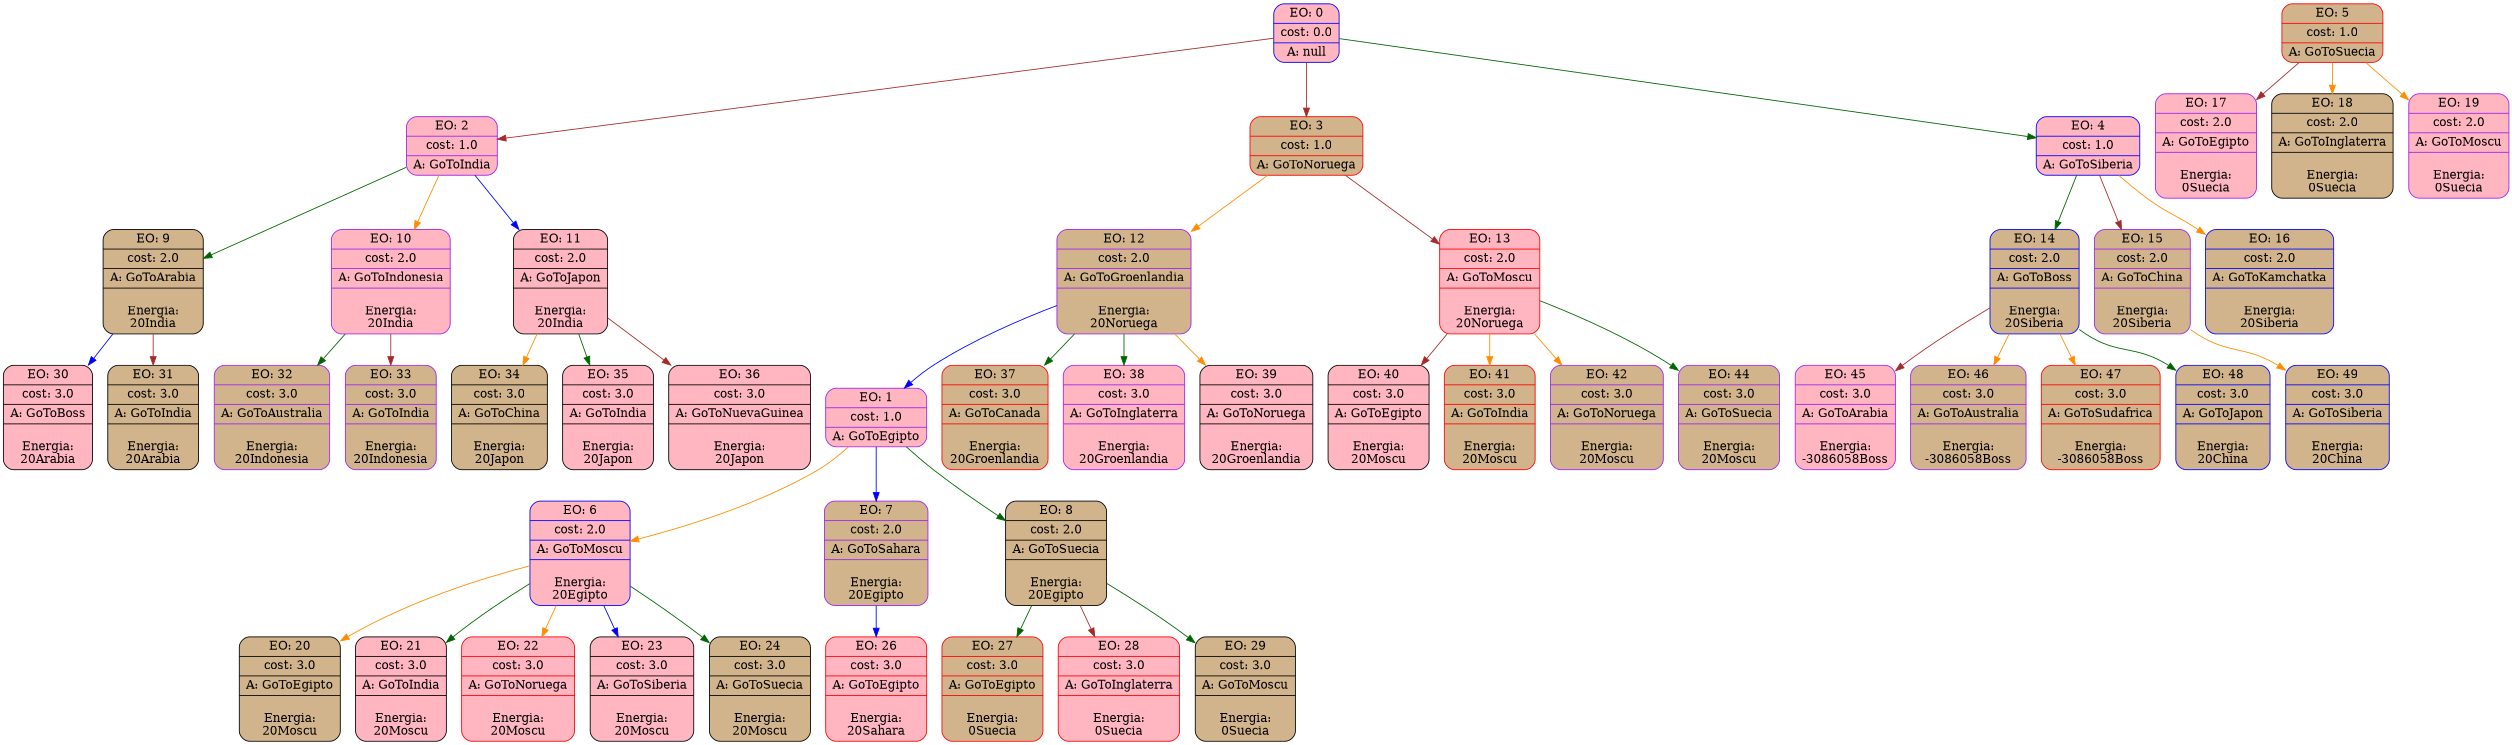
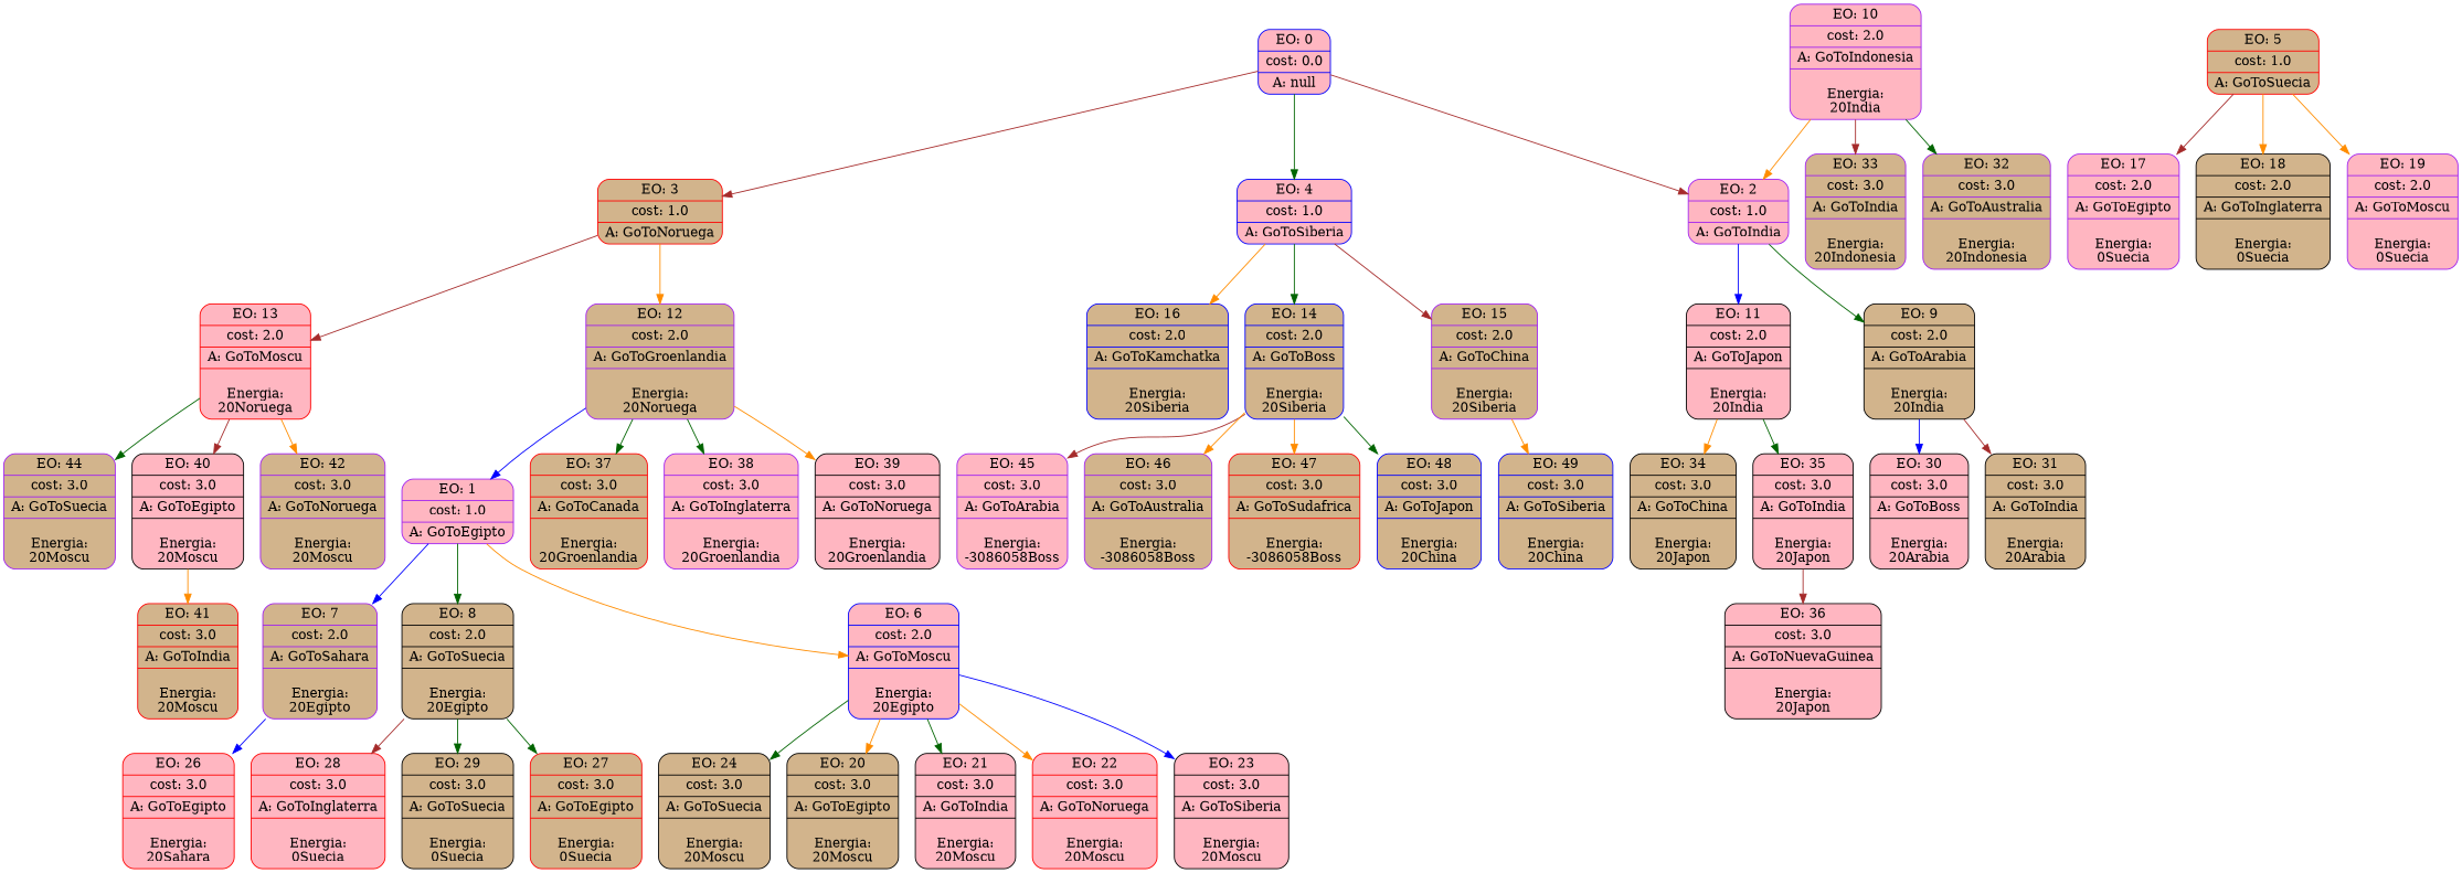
  digraph {
    node [color=black fillcolor=tan shape=Mrecord style=filled]
    edge [color=darkorange]
    n1 [color=blue fillcolor=lightpink label="{EO: 0|cost: 0.0|A: null}"]
    n2 [color=purple fillcolor=lightpink label="{EO: 2|cost: 1.0|A: GoToIndia}"]
    n3 [color=red label="{EO: 3|cost: 1.0|A: GoToNoruega}"]
    n4 [color=blue fillcolor=lightpink label="{EO: 4|cost: 1.0|A: GoToSiberia}"]
    n5 [color=purple fillcolor=lightpink label="{EO: 1|cost: 1.0|A: GoToEgipto}"]
    n6 [color=blue fillcolor=lightpink label="{EO: 6|cost: 2.0|A: GoToMoscu|{\nEnergia:\n20Egipto\n}}"]
    n7 [color=purple label="{EO: 7|cost: 2.0|A: GoToSahara|{\nEnergia:\n20Egipto\n}}"]
    n8 [label="{EO: 8|cost: 2.0|A: GoToSuecia|{\nEnergia:\n20Egipto\n}}"]
    n9 [label="{EO: 9|cost: 2.0|A: GoToArabia|{\nEnergia:\n20India\n}}"]
    n10 [color=purple fillcolor=lightpink label="{EO: 10|cost: 2.0|A: GoToIndonesia|{\nEnergia:\n20India\n}}"]
    n11 [fillcolor=lightpink label="{EO: 11|cost: 2.0|A: GoToJapon|{\nEnergia:\n20India\n}}"]
    n12 [color=purple label="{EO: 12|cost: 2.0|A: GoToGroenlandia|{\nEnergia:\n20Noruega\n}}"]
    n13 [color=red fillcolor=lightpink label="{EO: 13|cost: 2.0|A: GoToMoscu|{\nEnergia:\n20Noruega\n}}"]
    n14 [color=blue label="{EO: 14|cost: 2.0|A: GoToBoss|{\nEnergia:\n20Siberia\n}}"]
    n15 [color=purple label="{EO: 15|cost: 2.0|A: GoToChina|{\nEnergia:\n20Siberia\n}}"]
    n16 [color=blue label="{EO: 16|cost: 2.0|A: GoToKamchatka|{\nEnergia:\n20Siberia\n}}"]
    n17 [color=red label="{EO: 5|cost: 1.0|A: GoToSuecia}"]
    n18 [color=purple fillcolor=lightpink label="{EO: 17|cost: 2.0|A: GoToEgipto|{\nEnergia:\n0Suecia\n}}"]
    n19 [label="{EO: 18|cost: 2.0|A: GoToInglaterra|{\nEnergia:\n0Suecia\n}}"]
    n20 [color=purple fillcolor=lightpink label="{EO: 19|cost: 2.0|A: GoToMoscu|{\nEnergia:\n0Suecia\n}}"]
    n21 [label="{EO: 20|cost: 3.0|A: GoToEgipto|{\nEnergia:\n20Moscu\n}}"]
    n22 [fillcolor=lightpink label="{EO: 21|cost: 3.0|A: GoToIndia|{\nEnergia:\n20Moscu\n}}"]
    n23 [color=red fillcolor=lightpink label="{EO: 22|cost: 3.0|A: GoToNoruega|{\nEnergia:\n20Moscu\n}}"]
    n24 [fillcolor=lightpink label="{EO: 23|cost: 3.0|A: GoToSiberia|{\nEnergia:\n20Moscu\n}}"]
    n25 [label="{EO: 24|cost: 3.0|A: GoToSuecia|{\nEnergia:\n20Moscu\n}}"]
    n26 [color=red fillcolor=lightpink label="{EO: 26|cost: 3.0|A: GoToEgipto|{\nEnergia:\n20Sahara\n}}"]
    n27 [color=red label="{EO: 27|cost: 3.0|A: GoToEgipto|{\nEnergia:\n0Suecia\n}}"]
    n28 [color=red fillcolor=lightpink label="{EO: 28|cost: 3.0|A: GoToInglaterra|{\nEnergia:\n0Suecia\n}}"]
-   n29 [label="{EO: 29|cost: 3.0|A: GoToMoscu|{\nEnergia:\n0Suecia\n}}"]
+   n29 [label="{EO: 29|cost: 3.0|A: GoToSuecia|{\nEnergia:\n0Suecia\n}}"]
    n30 [fillcolor=lightpink label="{EO: 30|cost: 3.0|A: GoToBoss|{\nEnergia:\n20Arabia\n}}"]
    n31 [label="{EO: 31|cost: 3.0|A: GoToIndia|{\nEnergia:\n20Arabia\n}}"]
    n32 [color=purple label="{EO: 32|cost: 3.0|A: GoToAustralia|{\nEnergia:\n20Indonesia\n}}"]
    n33 [color=purple label="{EO: 33|cost: 3.0|A: GoToIndia|{\nEnergia:\n20Indonesia\n}}"]
    n34 [label="{EO: 34|cost: 3.0|A: GoToChina|{\nEnergia:\n20Japon\n}}"]
    n35 [fillcolor=lightpink label="{EO: 35|cost: 3.0|A: GoToIndia|{\nEnergia:\n20Japon\n}}"]
    n36 [fillcolor=lightpink label="{EO: 36|cost: 3.0|A: GoToNuevaGuinea|{\nEnergia:\n20Japon\n}}"]
    n37 [color=red label="{EO: 37|cost: 3.0|A: GoToCanada|{\nEnergia:\n20Groenlandia\n}}"]
    n38 [color=purple fillcolor=lightpink label="{EO: 38|cost: 3.0|A: GoToInglaterra|{\nEnergia:\n20Groenlandia\n}}"]
    n39 [fillcolor=lightpink label="{EO: 39|cost: 3.0|A: GoToNoruega|{\nEnergia:\n20Groenlandia\n}}"]
    n40 [fillcolor=lightpink label="{EO: 40|cost: 3.0|A: GoToEgipto|{\nEnergia:\n20Moscu\n}}"]
    n41 [color=red label="{EO: 41|cost: 3.0|A: GoToIndia|{\nEnergia:\n20Moscu\n}}"]
    n42 [color=purple label="{EO: 42|cost: 3.0|A: GoToNoruega|{\nEnergia:\n20Moscu\n}}"]
    n43 [color=purple label="{EO: 44|cost: 3.0|A: GoToSuecia|{\nEnergia:\n20Moscu\n}}"]
    n44 [color=purple fillcolor=lightpink label="{EO: 45|cost: 3.0|A: GoToArabia|{\nEnergia:\n-3086058Boss\n}}"]
    n45 [color=purple label="{EO: 46|cost: 3.0|A: GoToAustralia|{\nEnergia:\n-3086058Boss\n}}"]
    n46 [color=red label="{EO: 47|cost: 3.0|A: GoToSudafrica|{\nEnergia:\n-3086058Boss\n}}"]
    n47 [color=blue label="{EO: 48|cost: 3.0|A: GoToJapon|{\nEnergia:\n20China\n}}"]
    n48 [color=blue label="{EO: 49|cost: 3.0|A: GoToSiberia|{\nEnergia:\n20China\n}}"]
    n1 -> n2 [color=brown]
    n1 -> n3 [color=brown]
    n1 -> n4 [color=darkgreen]
    n2 -> n9 [color=darkgreen]
-   n2 -> n10
+   n10 -> n2
    n2 -> n11 [color=blue]
    n3 -> n12
    n3 -> n13 [color=brown]
    n4 -> n14 [color=darkgreen]
    n4 -> n15 [color=brown]
    n4 -> n16
    n5 -> n6
    n5 -> n7 [color=blue]
    n5 -> n8 [color=darkgreen]
    n6 -> n21
    n6 -> n22 [color=darkgreen]
    n6 -> n23
    n6 -> n24 [color=blue]
    n6 -> n25 [color=darkgreen]
    n7 -> n26 [color=blue]
    n8 -> n27 [color=darkgreen]
    n8 -> n28 [color=brown]
    n8 -> n29 [color=darkgreen]
    n9 -> n30 [color=blue]
    n9 -> n31 [color=brown]
    n10 -> n32 [color=darkgreen]
    n10 -> n33 [color=brown]
    n11 -> n34
    n11 -> n35 [color=darkgreen]
-   n11 -> n36 [color=brown]
+   n35 -> n36 [color=brown]
    n12 -> n5 [color=blue]
    n12 -> n37 [color=darkgreen]
    n12 -> n38 [color=darkgreen]
    n12 -> n39
    n13 -> n40 [color=brown]
-   n13 -> n41
+   n40 -> n41
    n13 -> n42
    n13 -> n43 [color=darkgreen]
    n14 -> n44 [color=brown]
    n14 -> n45
    n14 -> n46
    n14 -> n47 [color=darkgreen]
    n15 -> n48
    n17 -> n18 [color=brown]
    n17 -> n19
    n17 -> n20
  }
